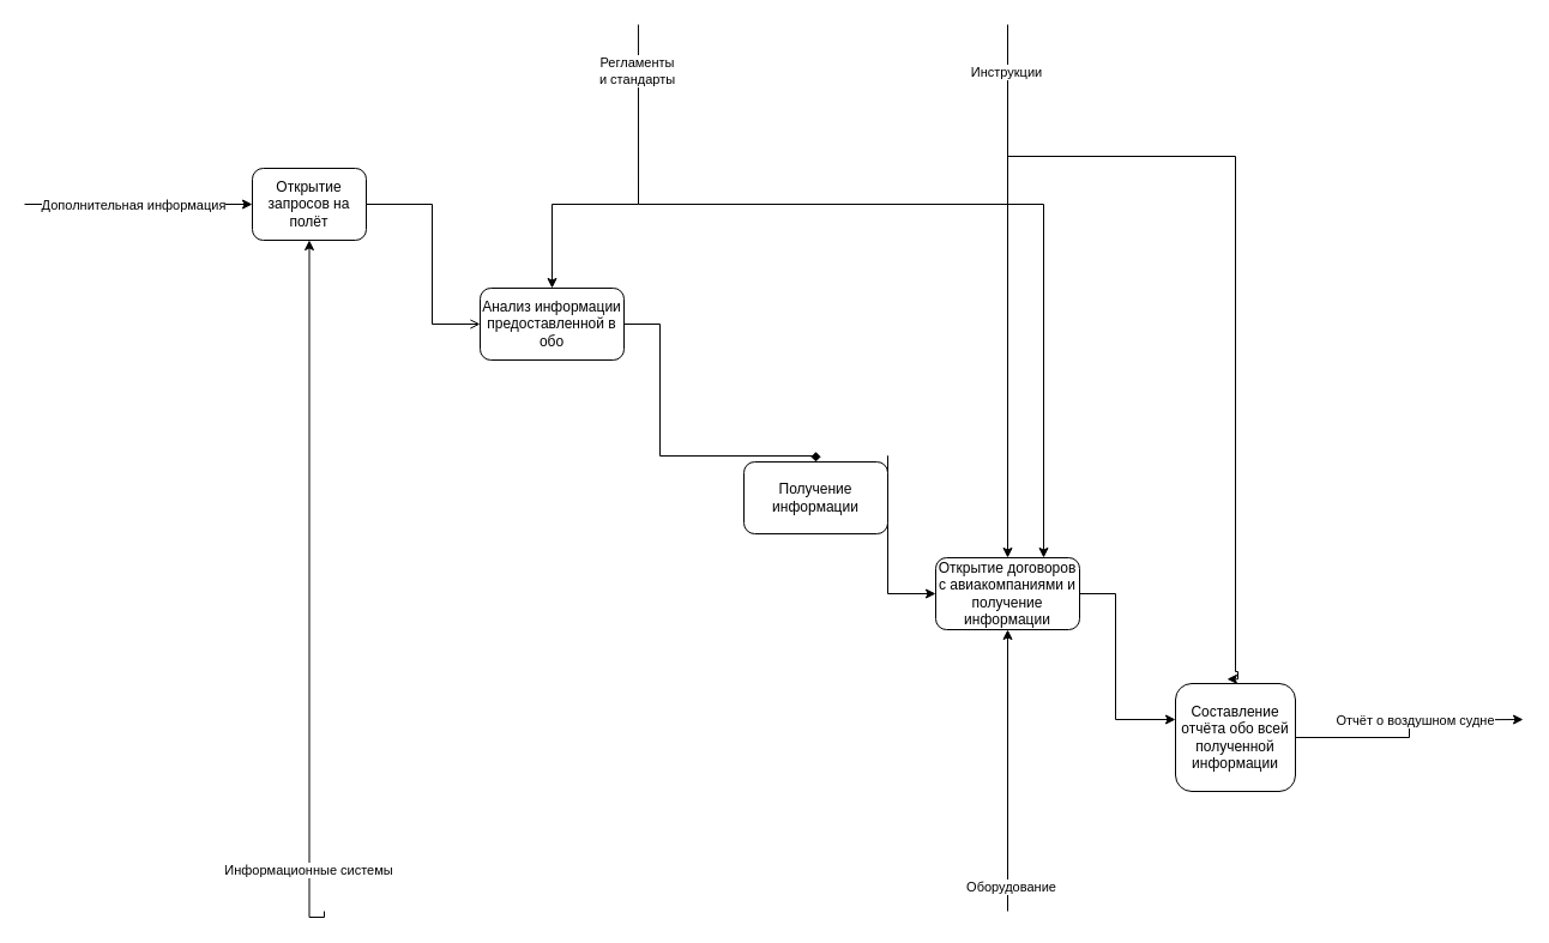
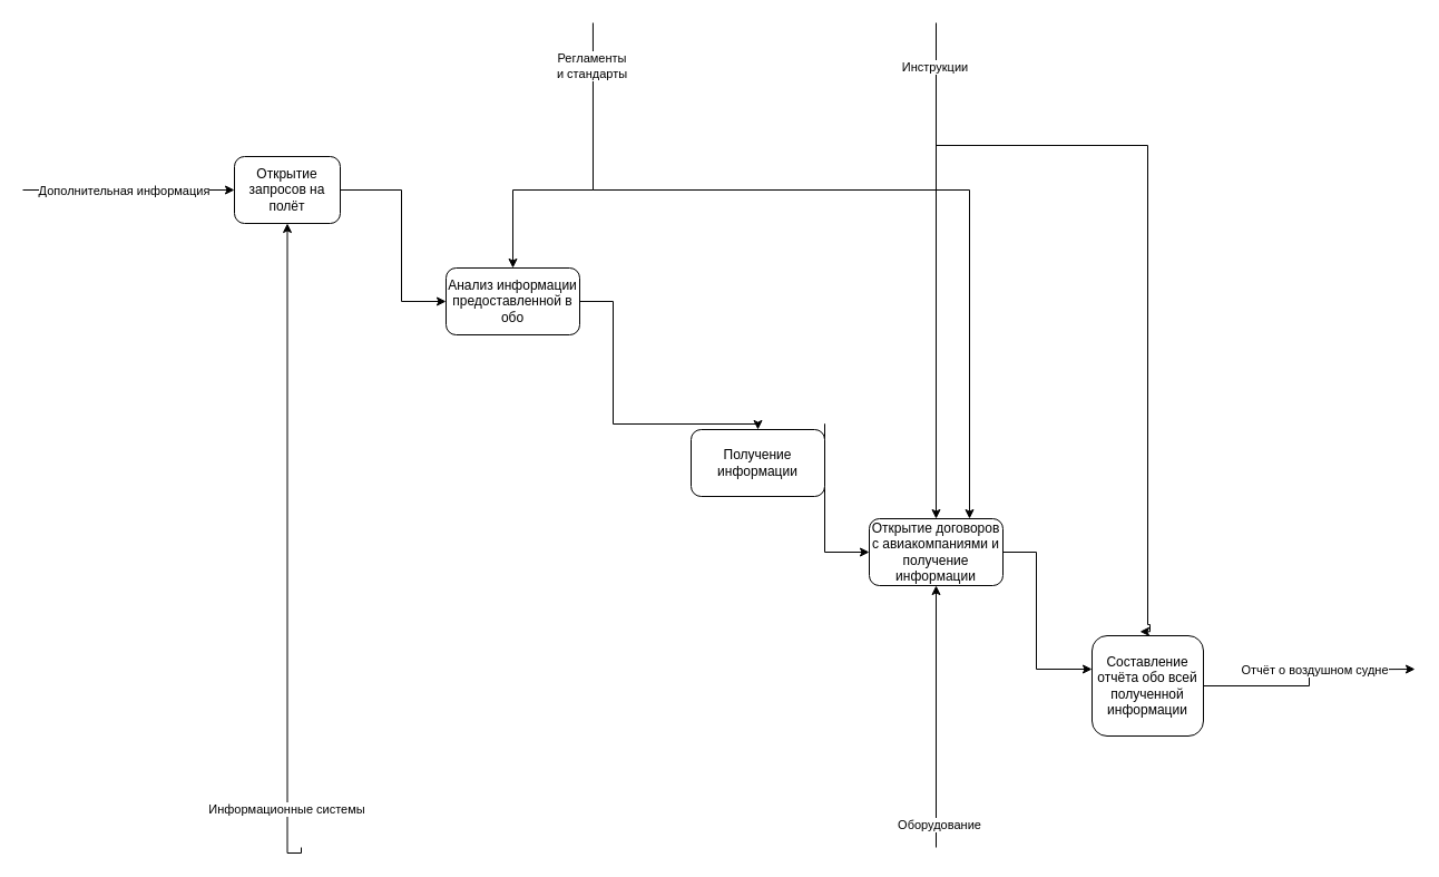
  <mxCell id="0" />
  <mxCell id="1" parent="0" />
  <mxCell id="2" value="" style="endArrow=classic;html=1;rounded=0;" edge="1" parent="1" target="5"><mxGeometry width="50" height="50" relative="1" as="geometry"><mxPoint x="20" y="170" as="sourcePoint" /><mxPoint x="200" y="170" as="targetPoint" /></mxGeometry></mxCell>
  <mxCell id="3" value="Дополнительная информация" style="edgeLabel;html=1;align=center;verticalAlign=middle;resizable=0;points=[];" vertex="1" connectable="0" parent="2"><mxGeometry x="-0.317" y="2" relative="1" as="geometry"><mxPoint x="25" y="2" as="offset" /></mxGeometry></mxCell>
- <mxCell id="4" value="" style="edgeStyle=orthogonalEdgeStyle;rounded=0;orthogonalLoop=1;jettySize=auto;html=1;exitX=1;exitY=0.5;exitDx=0;exitDy=0;endArrow=open;" edge="1" parent="1" source="5" target="7"><mxGeometry relative="1" as="geometry"><Array as="points"><mxPoint x="360" y="170" /><mxPoint x="360" y="270" /></Array></mxGeometry></mxCell>
+ <mxCell id="4" value="" style="edgeStyle=orthogonalEdgeStyle;rounded=0;orthogonalLoop=1;jettySize=auto;html=1;exitX=1;exitY=0.5;exitDx=0;exitDy=0;" edge="1" parent="1" source="5" target="7"><mxGeometry relative="1" as="geometry"><Array as="points"><mxPoint x="360" y="170" /><mxPoint x="360" y="270" /></Array></mxGeometry></mxCell>
  <mxCell id="5" value="Открытие запросов на полёт" style="rounded=1;whiteSpace=wrap;html=1;" vertex="1" parent="1"><mxGeometry x="210" y="140" width="95" height="60" as="geometry" /></mxCell>
- <mxCell id="6" value="" style="edgeStyle=orthogonalEdgeStyle;rounded=0;orthogonalLoop=1;jettySize=auto;html=1;exitX=1;exitY=0.5;exitDx=0;exitDy=0;endArrow=diamond;" edge="1" parent="1" source="7" target="9"><mxGeometry relative="1" as="geometry"><Array as="points"><mxPoint x="550" y="270" /><mxPoint x="550" y="380" /></Array></mxGeometry></mxCell>
+ <mxCell id="6" value="" style="edgeStyle=orthogonalEdgeStyle;rounded=0;orthogonalLoop=1;jettySize=auto;html=1;exitX=1;exitY=0.5;exitDx=0;exitDy=0;" edge="1" parent="1" source="7" target="9"><mxGeometry relative="1" as="geometry"><Array as="points"><mxPoint x="550" y="270" /><mxPoint x="550" y="380" /></Array></mxGeometry></mxCell>
  <mxCell id="7" value="Анализ информации предоставленной в обо" style="whiteSpace=wrap;html=1;rounded=1;" vertex="1" parent="1"><mxGeometry x="400" y="240" width="120" height="60" as="geometry" /></mxCell>
  <mxCell id="8" value="" style="edgeStyle=orthogonalEdgeStyle;rounded=0;orthogonalLoop=1;jettySize=auto;html=1;exitX=1;exitY=0.5;exitDx=0;exitDy=0;entryX=0;entryY=0.5;entryDx=0;entryDy=0;" edge="1" parent="1" source="9" target="11"><mxGeometry relative="1" as="geometry"><Array as="points"><mxPoint x="740" y="380" /><mxPoint x="740" y="495" /></Array></mxGeometry></mxCell>
  <mxCell id="9" value="Получение информации" style="whiteSpace=wrap;html=1;rounded=1;" vertex="1" parent="1"><mxGeometry x="620" y="385" width="120" height="60" as="geometry" /></mxCell>
  <mxCell id="10" value="" style="edgeStyle=orthogonalEdgeStyle;rounded=0;orthogonalLoop=1;jettySize=auto;html=1;" edge="1" parent="1" source="11" target="14"><mxGeometry relative="1" as="geometry"><Array as="points"><mxPoint x="930" y="495" /><mxPoint x="930" y="600" /></Array></mxGeometry></mxCell>
  <mxCell id="11" value="Открытие договоров с авиакомпаниями и получение информации" style="whiteSpace=wrap;html=1;rounded=1;" vertex="1" parent="1"><mxGeometry x="780" y="465" width="120" height="60" as="geometry" /></mxCell>
  <mxCell id="12" style="edgeStyle=orthogonalEdgeStyle;rounded=0;orthogonalLoop=1;jettySize=auto;html=1;" edge="1" parent="1" source="14"><mxGeometry relative="1" as="geometry"><mxPoint x="1270" y="600" as="targetPoint" /></mxGeometry></mxCell>
  <mxCell id="13" value="Отчёт о воздушном судне" style="edgeLabel;html=1;align=center;verticalAlign=middle;resizable=0;points=[];" vertex="1" connectable="0" parent="12"><mxGeometry x="0.306" y="2" relative="1" as="geometry"><mxPoint x="-20" y="2" as="offset" /></mxGeometry></mxCell>
  <mxCell id="14" value="Составление отчёта обо всей полученной информации" style="whiteSpace=wrap;html=1;rounded=1;" vertex="1" parent="1"><mxGeometry x="980" y="570" width="100" height="90" as="geometry" /></mxCell>
  <mxCell id="15" value="" style="edgeStyle=orthogonalEdgeStyle;rounded=0;orthogonalLoop=1;jettySize=auto;html=1;" edge="1" parent="1"><mxGeometry relative="1" as="geometry"><mxPoint x="531.95" y="20" as="sourcePoint" /><mxPoint x="460" y="240" as="targetPoint" /><Array as="points"><mxPoint x="531.95" y="170" /><mxPoint x="459.95" y="170" /></Array></mxGeometry></mxCell>
  <mxCell id="16" value="Регламенты&lt;br&gt;и стандарты" style="edgeLabel;html=1;align=center;verticalAlign=middle;resizable=0;points=[];" vertex="1" connectable="0" parent="15"><mxGeometry x="-0.737" y="-1" relative="1" as="geometry"><mxPoint as="offset" /></mxGeometry></mxCell>
  <mxCell id="17" value="" style="edgeStyle=orthogonalEdgeStyle;rounded=0;orthogonalLoop=1;jettySize=auto;html=1;entryX=0.75;entryY=0;entryDx=0;entryDy=0;" edge="1" parent="1" target="11"><mxGeometry relative="1" as="geometry"><mxPoint x="531.95" y="170" as="sourcePoint" /><mxPoint x="870" y="390" as="targetPoint" /><Array as="points"><mxPoint x="870" y="170" /></Array></mxGeometry></mxCell>
  <mxCell id="18" value="" style="endArrow=classic;html=1;rounded=0;entryX=0.5;entryY=0;entryDx=0;entryDy=0;" edge="1" parent="1" target="11"><mxGeometry width="50" height="50" relative="1" as="geometry"><mxPoint x="840" y="20" as="sourcePoint" /><mxPoint x="920" y="420" as="targetPoint" /></mxGeometry></mxCell>
  <mxCell id="19" value="Инструкции" style="edgeLabel;html=1;align=center;verticalAlign=middle;resizable=0;points=[];" vertex="1" connectable="0" parent="18"><mxGeometry x="-0.825" y="-2" relative="1" as="geometry"><mxPoint as="offset" /></mxGeometry></mxCell>
  <mxCell id="20" value="" style="edgeStyle=orthogonalEdgeStyle;rounded=0;orthogonalLoop=1;jettySize=auto;html=1;entryX=0.43;entryY=-0.041;entryDx=0;entryDy=0;entryPerimeter=0;" edge="1" parent="1" target="14"><mxGeometry relative="1" as="geometry"><mxPoint x="840" y="130" as="sourcePoint" /><mxPoint x="1030" y="560" as="targetPoint" /><Array as="points"><mxPoint x="1030" y="130" /><mxPoint x="1030" y="560" /><mxPoint x="1032" y="560" /></Array></mxGeometry></mxCell>
  <mxCell id="21" value="" style="endArrow=classic;html=1;rounded=0;" edge="1" parent="1"><mxGeometry width="50" height="50" relative="1" as="geometry"><mxPoint x="840" y="760" as="sourcePoint" /><mxPoint x="840" y="525" as="targetPoint" /></mxGeometry></mxCell>
  <mxCell id="22" value="Оборудование" style="edgeLabel;html=1;align=center;verticalAlign=middle;resizable=0;points=[];" vertex="1" connectable="0" parent="21"><mxGeometry x="-0.825" y="-2" relative="1" as="geometry"><mxPoint as="offset" /></mxGeometry></mxCell>
  <mxCell id="23" value="" style="edgeStyle=orthogonalEdgeStyle;rounded=0;orthogonalLoop=1;jettySize=auto;html=1;" edge="1" parent="1" target="5"><mxGeometry relative="1" as="geometry"><mxPoint x="270" y="760" as="sourcePoint" /><mxPoint x="791.05" y="530" as="targetPoint" /><Array as="points"><mxPoint x="270" y="765" /></Array></mxGeometry></mxCell>
  <mxCell id="24" value="Информационные системы" style="edgeLabel;html=1;align=center;verticalAlign=middle;resizable=0;points=[];" vertex="1" connectable="0" parent="23"><mxGeometry x="-0.806" y="1" relative="1" as="geometry"><mxPoint as="offset" /></mxGeometry></mxCell>
